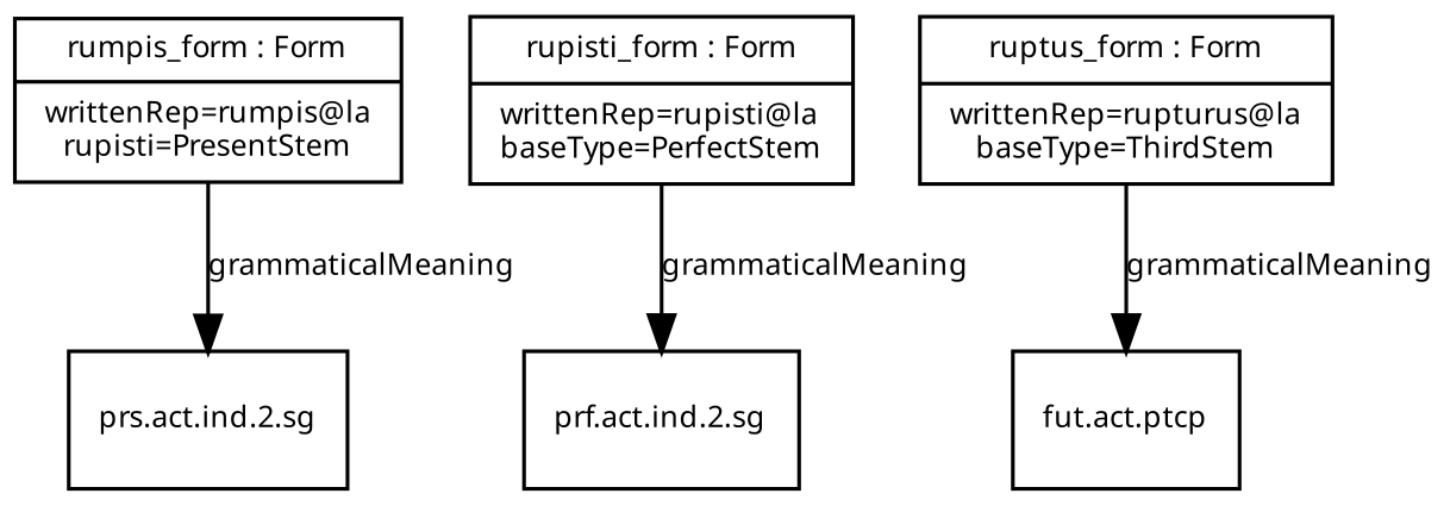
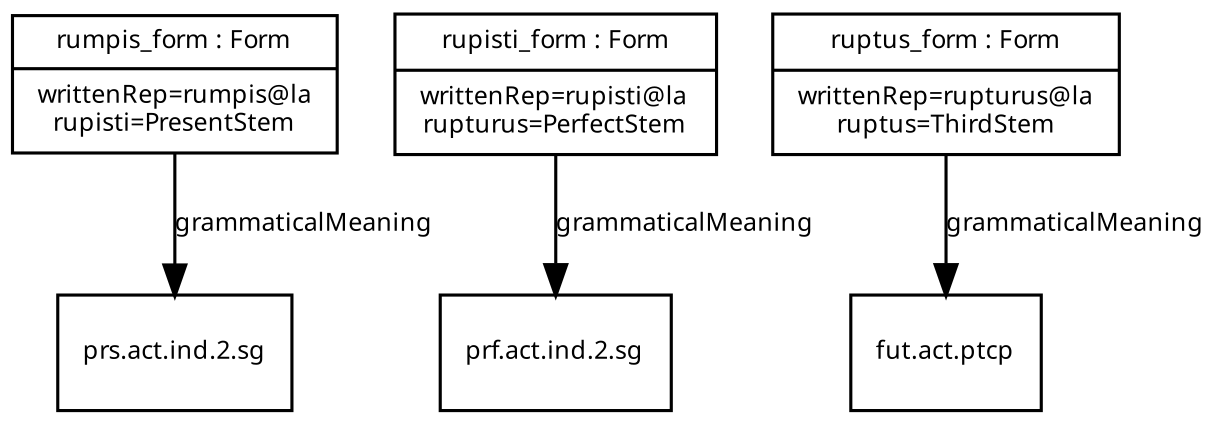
  digraph {
    fontname="Noto Sans"
    fontsize=8
    node [fontname="Noto Sans" fontsize=8 shape=record]
    edge [fontname="Noto Sans" fontsize=8]
    n1 [label="{prs.act.ind.2.sg}"]
    n2 [label="{rumpis_form : Form|writtenRep=rumpis@la\lrupisti=PresentStem}"]
    n3 [label="{prf.act.ind.2.sg}"]
-   n4 [label="{rupisti_form : Form|writtenRep=rupisti@la\lbaseType=PerfectStem}"]
+   n4 [label="{rupisti_form : Form|writtenRep=rupisti@la\lrupturus=PerfectStem}"]
    n5 [label="{fut.act.ptcp}"]
-   n6 [label="{ruptus_form : Form|writtenRep=rupturus@la\lbaseType=ThirdStem}"]
+   n6 [label="{ruptus_form : Form|writtenRep=rupturus@la\lruptus=ThirdStem}"]
    n2 -> n1 [label=grammaticalMeaning]
    n4 -> n3 [label=grammaticalMeaning]
    n6 -> n5 [label=grammaticalMeaning]
  }
